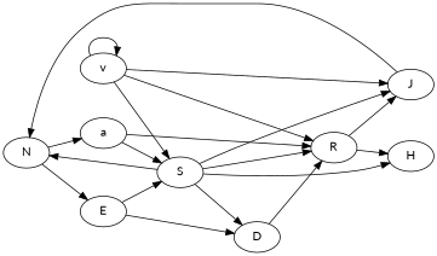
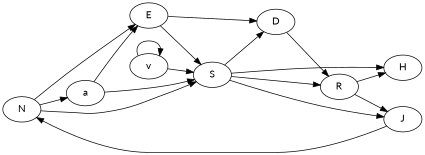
  digraph {
    fontname=Lato
    rankdir=LR
    node [fontname=Lato]
    edge [fontname=Lato]
    N
    E
    S
    a
    D
    J
    R
    H
    v
    N -> E
-   S -> N
+   N -> S
    N -> a
    E -> S
    E -> D
    S -> D
    S -> J
    S -> R
    S -> H
-   a -> R
+   a -> E
    a -> S
    D -> R
    J -> N
    R -> J
    R -> H
    v -> S
-   v -> J
-   v -> R
    v -> v
  }
